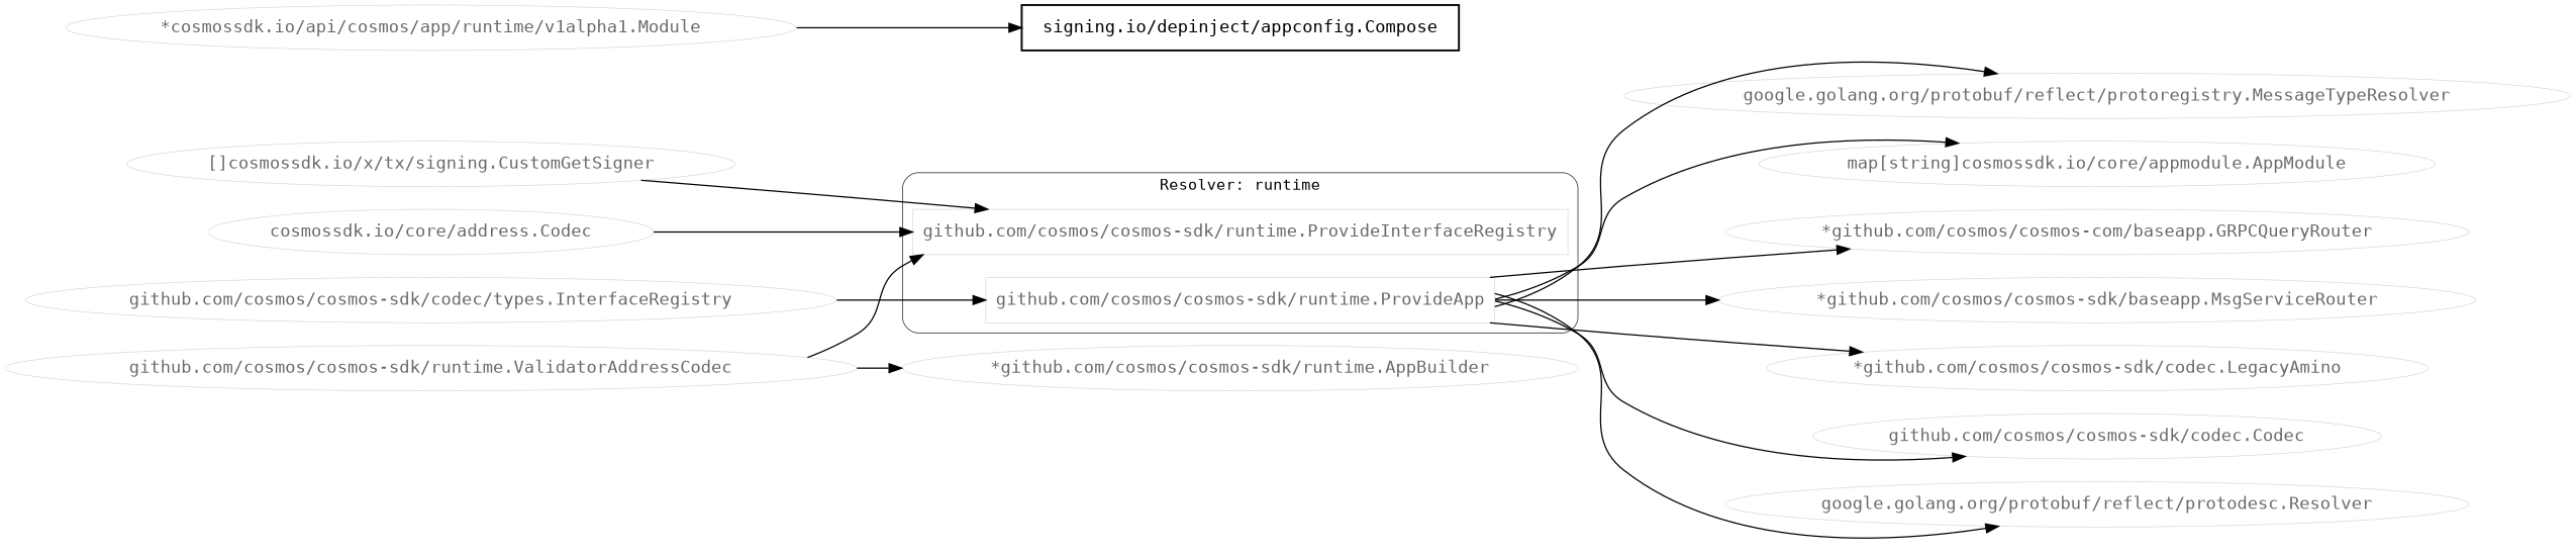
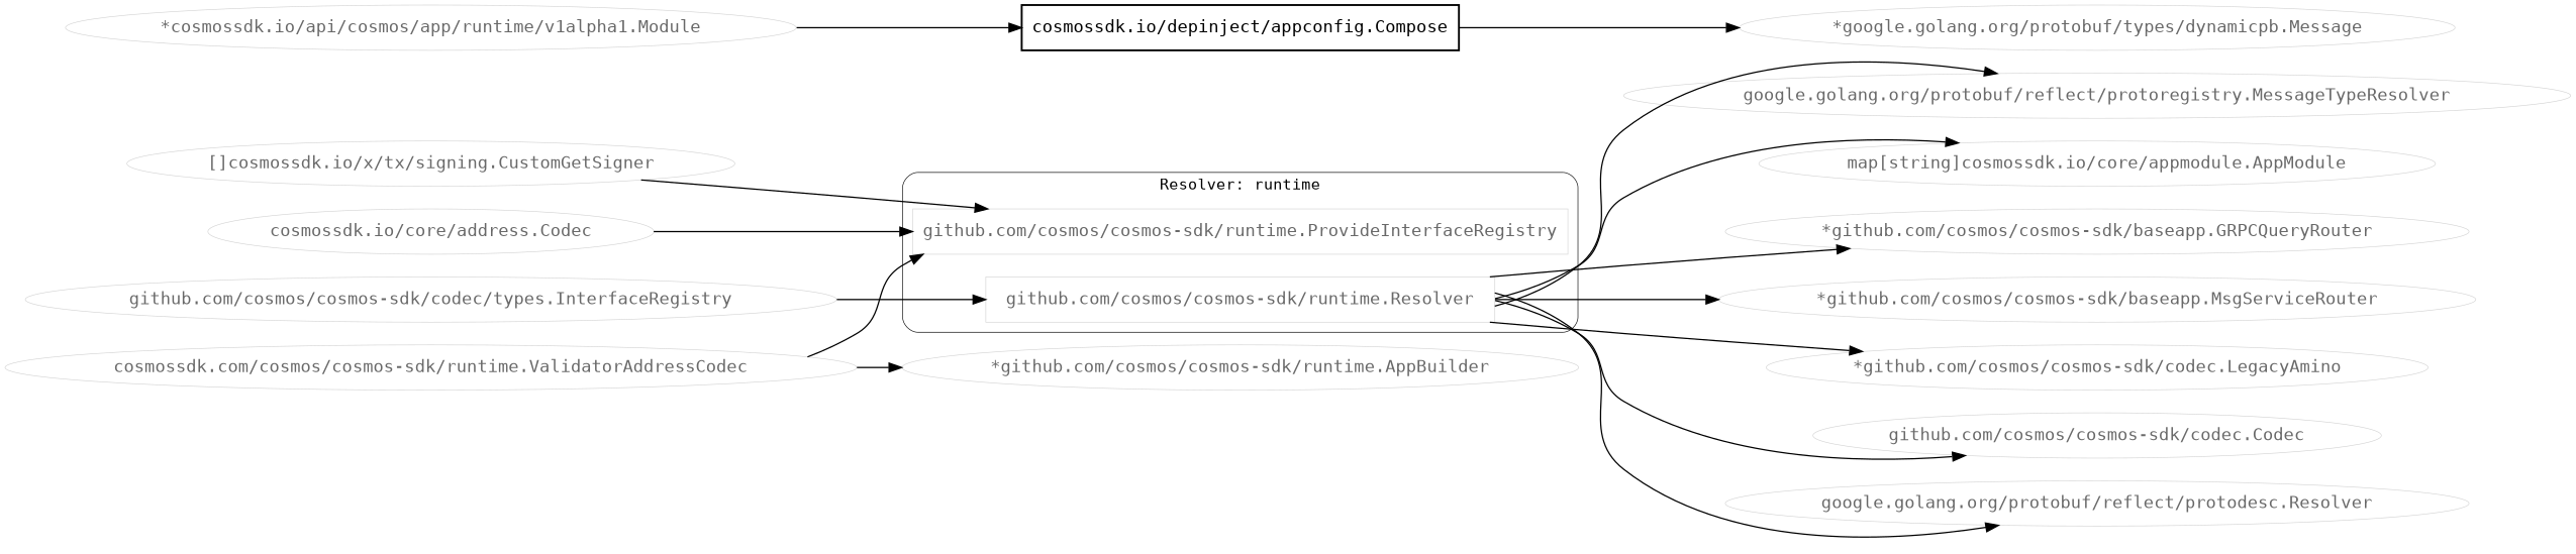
  digraph {
    fontname="DejaVu Sans Mono"
    rankdir=LR
    node [color=lightgrey fontcolor=dimgrey fontname="DejaVu Sans Mono" penwidth=0.5]
    edge [fontname="DejaVu Sans Mono"]
-   "github.com/cosmos/cosmos-sdk/runtime.ProvideApp" [shape=box]
+   "github.com/cosmos/cosmos-sdk/runtime.ProvideApp" [shape=box label="github.com/cosmos/cosmos-sdk/runtime.Resolver"]
    "github.com/cosmos/cosmos-sdk/runtime.ProvideInterfaceRegistry" [shape=box]
-   "*github.com/cosmos/cosmos-sdk/baseapp.GRPCQueryRouter" [label="*github.com/cosmos/cosmos-com/baseapp.GRPCQueryRouter"]
+   "*github.com/cosmos/cosmos-sdk/baseapp.GRPCQueryRouter"
    "*github.com/cosmos/cosmos-sdk/baseapp.MsgServiceRouter"
    "*github.com/cosmos/cosmos-sdk/codec.LegacyAmino"
    "github.com/cosmos/cosmos-sdk/codec.Codec"
    "google.golang.org/protobuf/reflect/protodesc.Resolver"
    "google.golang.org/protobuf/reflect/protoregistry.MessageTypeResolver"
    "map[string]cosmossdk.io/core/appmodule.AppModule"
-   "cosmossdk.io/depinject/appconfig.Compose" [color=black fontcolor=black penwidth=1.5 shape=box label="signing.io/depinject/appconfig.Compose"]
+   "cosmossdk.io/depinject/appconfig.Compose" [color=black fontcolor=black penwidth=1.5 shape=box]
    "*cosmossdk.io/api/cosmos/app/runtime/v1alpha1.Module"
    "[]cosmossdk.io/x/tx/signing.CustomGetSigner"
    "cosmossdk.io/core/address.Codec"
+   "*google.golang.org/protobuf/types/dynamicpb.Message"
    "github.com/cosmos/cosmos-sdk/codec/types.InterfaceRegistry"
-   "github.com/cosmos/cosmos-sdk/runtime.ValidatorAddressCodec"
+   "github.com/cosmos/cosmos-sdk/runtime.ValidatorAddressCodec" [label="cosmossdk.com/cosmos/cosmos-sdk/runtime.ValidatorAddressCodec"]
    "*github.com/cosmos/cosmos-sdk/runtime.AppBuilder"
    subgraph cluster_1 {
      fontsize=12.0
      label="Resolver: runtime"
      penwidth=0.5
      style=rounded
      "github.com/cosmos/cosmos-sdk/runtime.ProvideApp"
      "github.com/cosmos/cosmos-sdk/runtime.ProvideInterfaceRegistry"
    }
    "github.com/cosmos/cosmos-sdk/runtime.ProvideApp" -> "*github.com/cosmos/cosmos-sdk/baseapp.GRPCQueryRouter"
    "github.com/cosmos/cosmos-sdk/runtime.ProvideApp" -> "*github.com/cosmos/cosmos-sdk/baseapp.MsgServiceRouter"
    "github.com/cosmos/cosmos-sdk/runtime.ProvideApp" -> "*github.com/cosmos/cosmos-sdk/codec.LegacyAmino"
    "github.com/cosmos/cosmos-sdk/runtime.ProvideApp" -> "github.com/cosmos/cosmos-sdk/codec.Codec"
    "github.com/cosmos/cosmos-sdk/runtime.ProvideApp" -> "google.golang.org/protobuf/reflect/protodesc.Resolver"
    "github.com/cosmos/cosmos-sdk/runtime.ProvideApp" -> "google.golang.org/protobuf/reflect/protoregistry.MessageTypeResolver"
    "github.com/cosmos/cosmos-sdk/runtime.ProvideApp" -> "map[string]cosmossdk.io/core/appmodule.AppModule"
+   "cosmossdk.io/depinject/appconfig.Compose" -> "*google.golang.org/protobuf/types/dynamicpb.Message"
    "*cosmossdk.io/api/cosmos/app/runtime/v1alpha1.Module" -> "cosmossdk.io/depinject/appconfig.Compose"
    "[]cosmossdk.io/x/tx/signing.CustomGetSigner" -> "github.com/cosmos/cosmos-sdk/runtime.ProvideInterfaceRegistry"
    "cosmossdk.io/core/address.Codec" -> "github.com/cosmos/cosmos-sdk/runtime.ProvideInterfaceRegistry"
    "github.com/cosmos/cosmos-sdk/codec/types.InterfaceRegistry" -> "github.com/cosmos/cosmos-sdk/runtime.ProvideApp"
    "github.com/cosmos/cosmos-sdk/runtime.ValidatorAddressCodec" -> "github.com/cosmos/cosmos-sdk/runtime.ProvideInterfaceRegistry"
    "github.com/cosmos/cosmos-sdk/runtime.ValidatorAddressCodec" -> "*github.com/cosmos/cosmos-sdk/runtime.AppBuilder"
  }
